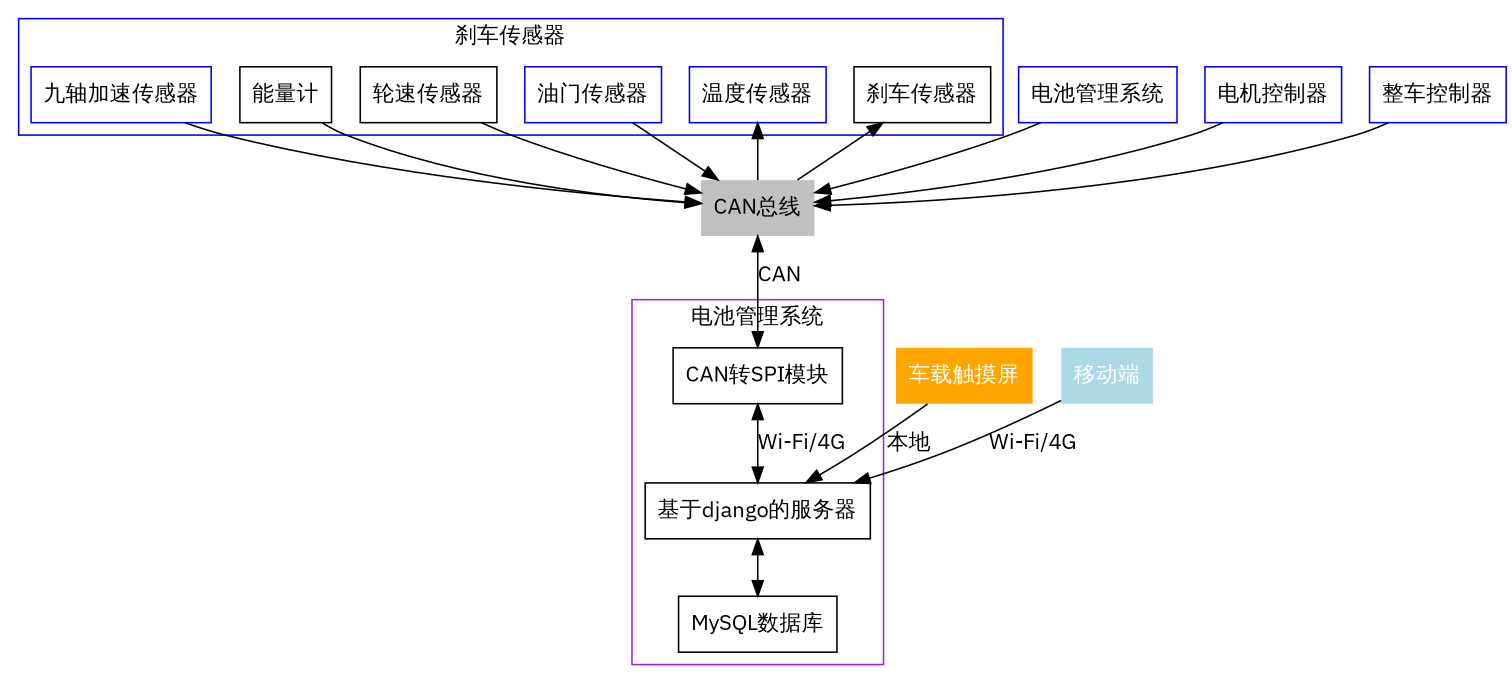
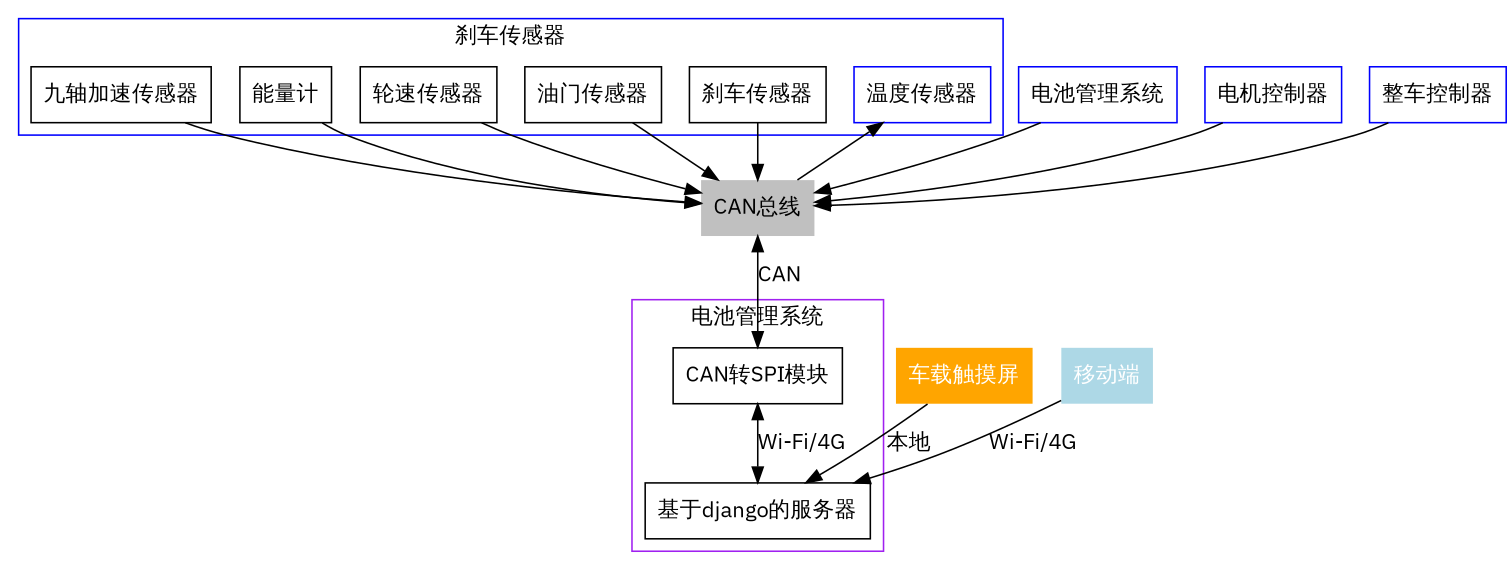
  digraph {
    fontname="IBM Plex Sans"
    rankdir=TD
    node [fontname="IBM Plex Sans" shape=box]
    edge [fontname="IBM Plex Sans"]
    n1 [color=blue label="温度传感器"]
-   n2 [label="九轴加速传感器" color=blue]
+   n2 [label="九轴加速传感器"]
    n3 [label="能量计"]
    n4 [label="轮速传感器"]
-   n5 [label="油门传感器" color=blue]
+   n5 [label="油门传感器"]
    n6 [label="刹车传感器"]
    n7 [label="CAN转SPI模块"]
    n8 [label="基于django的服务器"]
-   n9 [label="MySQL数据库"]
    n10 [fillcolor=grey label="CAN总线" shape=none style=filled]
    n11 [color=blue label="电池管理系统"]
    n12 [color=blue label="电机控制器"]
    n13 [color=blue label="整车控制器"]
    n14 [fillcolor=orange fontcolor=white label="车载触摸屏" shape=none style=filled]
    n15 [fillcolor=lightblue fontcolor=white label="移动端" shape=none style=filled]
    subgraph cluster_1 {
      color=blue
      label="刹车传感器"
      n1
      n2
      n3
      n4
      n5
      n6
    }
    subgraph cluster_2 {
      color=purple
      label="电池管理系统"
      n7
      n8
-     n9
    }
    n2 -> n10
    n3 -> n10
    n4 -> n10
    n5 -> n10
-   n10 -> n6
+   n6 -> n10
    n7 -> n8 [dir=both label="Wi-Fi/4G"]
-   n8 -> n9 [dir=both]
    n10 -> n1
    n10 -> n7 [dir=both label=CAN]
    n11 -> n10
    n12 -> n10
    n13 -> n10
    n14 -> n8 [label="本地"]
    n15 -> n8 [label="Wi-Fi/4G"]
  }
